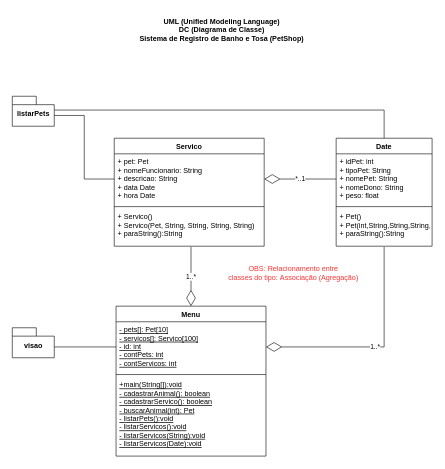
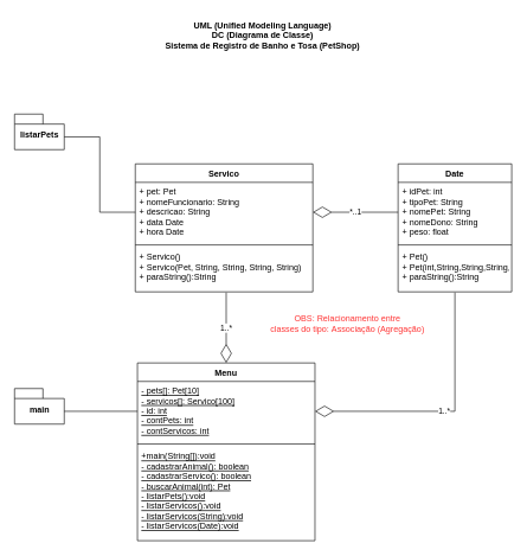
  <mxCell id="0" />
  <mxCell id="1" parent="0" />
- <mxCell id="2" style="edgeStyle=orthogonalEdgeStyle;rounded=0;orthogonalLoop=1;jettySize=auto;html=1;exitX=0.5;exitY=0;exitDx=0;exitDy=0;entryX=0;entryY=0;entryDx=70;entryDy=23;entryPerimeter=0;fontColor=#FF3333;endArrow=none;endFill=0;" edge="1" parent="1" source="3" target="11"><mxGeometry relative="1" as="geometry" /></mxCell>
  <mxCell id="3" value="Date" style="swimlane;fontStyle=1;align=center;verticalAlign=top;childLayout=stackLayout;horizontal=1;startSize=26;horizontalStack=0;resizeParent=1;resizeParentMax=0;resizeLast=0;collapsible=1;marginBottom=0;" vertex="1" parent="1"><mxGeometry x="560" y="230" width="160" height="180" as="geometry" /></mxCell>
  <mxCell id="4" value="+ idPet: int&#10;+ tipoPet: String&#10;+ nomePet: String&#10;+ nomeDono: String&#10;+ peso: float" style="text;strokeColor=none;fillColor=none;align=left;verticalAlign=top;spacingLeft=4;spacingRight=4;overflow=hidden;rotatable=0;points=[[0,0.5],[1,0.5]];portConstraint=eastwest;" vertex="1" parent="3"><mxGeometry y="26" width="160" height="84" as="geometry" /></mxCell>
  <mxCell id="5" value="" style="line;strokeWidth=1;fillColor=none;align=left;verticalAlign=middle;spacingTop=-1;spacingLeft=3;spacingRight=3;rotatable=0;labelPosition=right;points=[];portConstraint=eastwest;" vertex="1" parent="3"><mxGeometry y="110" width="160" height="8" as="geometry" /></mxCell>
  <mxCell id="6" value="+ Pet()&#10;+ Pet(int,String,String,String,float)&#10;+ paraString():String" style="text;strokeColor=none;fillColor=none;align=left;verticalAlign=top;spacingLeft=4;spacingRight=4;overflow=hidden;rotatable=0;points=[[0,0.5],[1,0.5]];portConstraint=eastwest;" vertex="1" parent="3"><mxGeometry y="118" width="160" height="62" as="geometry" /></mxCell>
  <mxCell id="7" value="Servico" style="swimlane;fontStyle=1;align=center;verticalAlign=top;childLayout=stackLayout;horizontal=1;startSize=26;horizontalStack=0;resizeParent=1;resizeParentMax=0;resizeLast=0;collapsible=1;marginBottom=0;" vertex="1" parent="1"><mxGeometry x="190" y="230" width="250" height="180" as="geometry" /></mxCell>
  <mxCell id="8" value="+ pet: Pet&#10;+ nomeFuncionario: String&#10;+ descricao: String&#10;+ data Date&#10;+ hora Date" style="text;strokeColor=none;fillColor=none;align=left;verticalAlign=top;spacingLeft=4;spacingRight=4;overflow=hidden;rotatable=0;points=[[0,0.5],[1,0.5]];portConstraint=eastwest;" vertex="1" parent="7"><mxGeometry y="26" width="250" height="84" as="geometry" /></mxCell>
  <mxCell id="9" value="" style="line;strokeWidth=1;fillColor=none;align=left;verticalAlign=middle;spacingTop=-1;spacingLeft=3;spacingRight=3;rotatable=0;labelPosition=right;points=[];portConstraint=eastwest;" vertex="1" parent="7"><mxGeometry y="110" width="250" height="8" as="geometry" /></mxCell>
  <mxCell id="10" value="+ Servico()&#10;+ Servico(Pet, String, String, String, String)&#10;+ paraString():String" style="text;strokeColor=none;fillColor=none;align=left;verticalAlign=top;spacingLeft=4;spacingRight=4;overflow=hidden;rotatable=0;points=[[0,0.5],[1,0.5]];portConstraint=eastwest;" vertex="1" parent="7"><mxGeometry y="118" width="250" height="62" as="geometry" /></mxCell>
  <mxCell id="11" value="listarPets" style="shape=folder;fontStyle=1;spacingTop=10;tabWidth=40;tabHeight=14;tabPosition=left;html=1;" vertex="1" parent="1"><mxGeometry x="20" y="160" width="70" height="50" as="geometry" /></mxCell>
- <mxCell id="12" value="visao" style="shape=folder;fontStyle=1;spacingTop=10;tabWidth=40;tabHeight=14;tabPosition=left;html=1;" vertex="1" parent="1"><mxGeometry x="20" y="546" width="70" height="50" as="geometry" /></mxCell>
+ <mxCell id="12" value="main" style="shape=folder;fontStyle=1;spacingTop=10;tabWidth=40;tabHeight=14;tabPosition=left;html=1;" vertex="1" parent="1"><mxGeometry x="20" y="546" width="70" height="50" as="geometry" /></mxCell>
  <mxCell id="13" value="*..1" style="endArrow=diamondThin;endFill=0;endSize=24;html=1;rounded=0;exitX=0;exitY=0.5;exitDx=0;exitDy=0;entryX=1;entryY=0.5;entryDx=0;entryDy=0;" edge="1" parent="1" source="4" target="8"><mxGeometry width="160" relative="1" as="geometry"><mxPoint x="290" y="410" as="sourcePoint" /><mxPoint x="450" y="410" as="targetPoint" /></mxGeometry></mxCell>
  <mxCell id="14" value="Menu" style="swimlane;fontStyle=1;align=center;verticalAlign=top;childLayout=stackLayout;horizontal=1;startSize=26;horizontalStack=0;resizeParent=1;resizeParentMax=0;resizeLast=0;collapsible=1;marginBottom=0;" vertex="1" parent="1"><mxGeometry x="193" y="510" width="250" height="250" as="geometry" /></mxCell>
  <mxCell id="15" value="- pets[]: Pet[10]&#10;- servicos[]: Servico[100]&#10;- id: int&#10;- contPets: int&#10;- contServicos: int" style="text;strokeColor=none;fillColor=none;align=left;verticalAlign=top;spacingLeft=4;spacingRight=4;overflow=hidden;rotatable=0;points=[[0,0.5],[1,0.5]];portConstraint=eastwest;fontStyle=4" vertex="1" parent="14"><mxGeometry y="26" width="250" height="84" as="geometry" /></mxCell>
  <mxCell id="16" value="" style="line;strokeWidth=1;fillColor=none;align=left;verticalAlign=middle;spacingTop=-1;spacingLeft=3;spacingRight=3;rotatable=0;labelPosition=right;points=[];portConstraint=eastwest;" vertex="1" parent="14"><mxGeometry y="110" width="250" height="8" as="geometry" /></mxCell>
  <mxCell id="17" value="+main(String[]):void&#10;- cadastrarAnimal(): boolean&#10;- cadastrarServico(): boolean&#10;- buscarAnimal(int): Pet&#10;- listarPets():void&#10;- listarServicos():void&#10;- listarServicos(String):void&#10;- listarServicos(Date):void" style="text;strokeColor=none;fillColor=none;align=left;verticalAlign=top;spacingLeft=4;spacingRight=4;overflow=hidden;rotatable=0;points=[[0,0.5],[1,0.5]];portConstraint=eastwest;fontStyle=4" vertex="1" parent="14"><mxGeometry y="118" width="250" height="132" as="geometry" /></mxCell>
  <mxCell id="18" value="1..*" style="endArrow=diamondThin;endFill=0;endSize=24;html=1;rounded=0;exitX=0.512;exitY=1.016;exitDx=0;exitDy=0;entryX=0.5;entryY=0;entryDx=0;entryDy=0;exitPerimeter=0;" edge="1" parent="1" source="10" target="14"><mxGeometry width="160" relative="1" as="geometry"><mxPoint x="570" y="308" as="sourcePoint" /><mxPoint x="450" y="308" as="targetPoint" /></mxGeometry></mxCell>
  <mxCell id="19" value="1..*" style="endArrow=diamondThin;endFill=0;endSize=24;html=1;rounded=0;exitX=0.5;exitY=1.016;exitDx=0;exitDy=0;entryX=1;entryY=0.5;entryDx=0;entryDy=0;exitPerimeter=0;edgeStyle=orthogonalEdgeStyle;" edge="1" parent="1" source="6" target="15"><mxGeometry width="160" relative="1" as="geometry"><mxPoint x="328" y="420.992" as="sourcePoint" /><mxPoint x="328" y="520" as="targetPoint" /></mxGeometry></mxCell>
  <mxCell id="20" value="OBS: Relacionamento entre &lt;br&gt;classes do tipo:&amp;nbsp;Associação (Agregação)" style="text;html=1;strokeColor=none;fillColor=none;align=center;verticalAlign=middle;whiteSpace=wrap;rounded=0;fontColor=#FF3333;" vertex="1" parent="1"><mxGeometry x="374" y="440" width="230" height="30" as="geometry" /></mxCell>
  <mxCell id="21" style="edgeStyle=orthogonalEdgeStyle;rounded=0;orthogonalLoop=1;jettySize=auto;html=1;exitX=0;exitY=0.5;exitDx=0;exitDy=0;entryX=0;entryY=0;entryDx=70;entryDy=32;entryPerimeter=0;fontColor=#FF3333;endArrow=none;endFill=0;" edge="1" parent="1" source="8" target="11"><mxGeometry relative="1" as="geometry" /></mxCell>
  <mxCell id="22" style="edgeStyle=orthogonalEdgeStyle;rounded=0;orthogonalLoop=1;jettySize=auto;html=1;exitX=0;exitY=0.5;exitDx=0;exitDy=0;entryX=0;entryY=0;entryDx=70;entryDy=32;entryPerimeter=0;fontColor=#FF3333;endArrow=none;endFill=0;" edge="1" parent="1" source="15" target="12"><mxGeometry relative="1" as="geometry" /></mxCell>
  <mxCell id="23" value="UML (Unified Modeling Language)&lt;br&gt;DC (Diagrama de Classe)&lt;br&gt;Sistema de Registro de Banho e Tosa (PetShop)" style="text;html=1;strokeColor=none;fillColor=none;align=center;verticalAlign=middle;whiteSpace=wrap;rounded=0;fontColor=#000000;fontStyle=1" vertex="1" parent="1"><mxGeometry x="227" y="20" width="285" height="60" as="geometry" /></mxCell>
